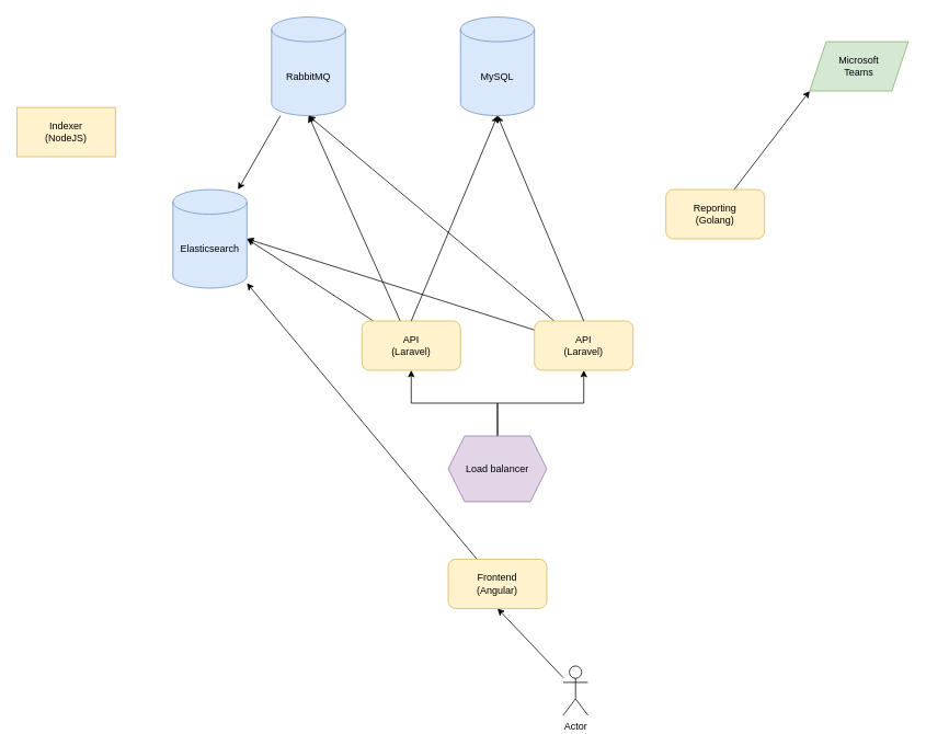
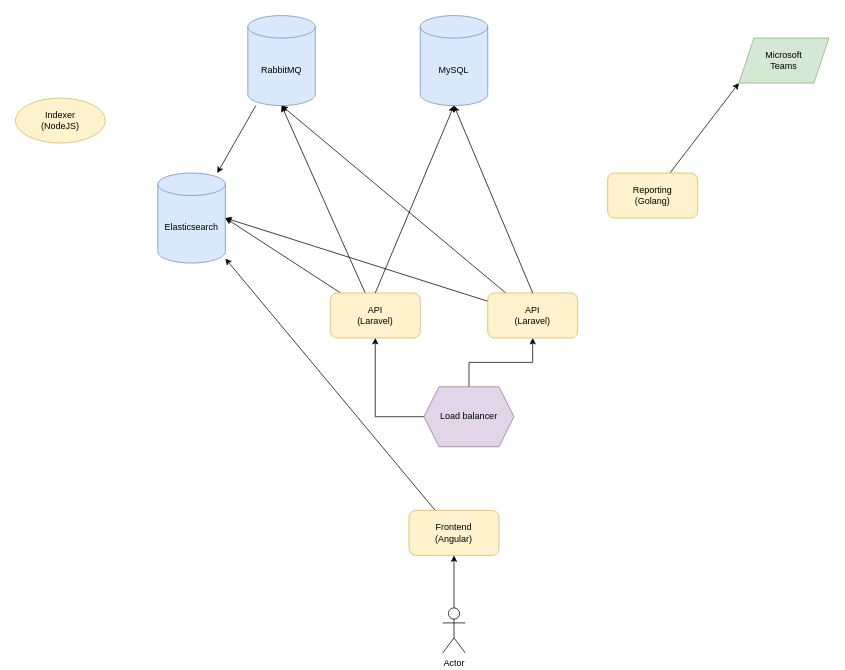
  <mxCell id="0" />
  <mxCell id="1" parent="0" />
  <mxCell id="2" value="Elasticsearch" style="shape=cylinder3;whiteSpace=wrap;html=1;boundedLbl=1;backgroundOutline=1;size=15;fillColor=#dae8fc;strokeColor=#6c8ebf;" vertex="1" parent="1"><mxGeometry x="210" y="230" width="90" height="120" as="geometry" /></mxCell>
  <mxCell id="3" value="MySQL" style="shape=cylinder3;whiteSpace=wrap;html=1;boundedLbl=1;backgroundOutline=1;size=15;fillColor=#dae8fc;strokeColor=#6c8ebf;" vertex="1" parent="1"><mxGeometry x="560" y="20" width="90" height="120" as="geometry" /></mxCell>
  <mxCell id="4" style="edgeStyle=none;rounded=0;orthogonalLoop=1;jettySize=auto;html=1;" edge="1" parent="1" source="5" target="2"><mxGeometry relative="1" as="geometry" /></mxCell>
  <mxCell id="5" value="RabbitMQ" style="shape=cylinder3;whiteSpace=wrap;html=1;boundedLbl=1;backgroundOutline=1;size=15;fillColor=#dae8fc;strokeColor=#6c8ebf;" vertex="1" parent="1"><mxGeometry x="330" y="20" width="90" height="120" as="geometry" /></mxCell>
  <mxCell id="6" style="edgeStyle=none;rounded=0;orthogonalLoop=1;jettySize=auto;html=1;entryX=0.5;entryY=1;entryDx=0;entryDy=0;" edge="1" parent="1" source="7" target="10"><mxGeometry relative="1" as="geometry" /></mxCell>
- <mxCell id="7" value="Actor" style="shape=umlActor;verticalLabelPosition=bottom;verticalAlign=top;html=1;outlineConnect=0;" vertex="1" parent="1"><mxGeometry x="685" y="810" width="30" height="60" as="geometry" /></mxCell>
+ <mxCell id="7" value="Actor" style="shape=umlActor;verticalLabelPosition=bottom;verticalAlign=top;html=1;outlineConnect=0;" vertex="1" parent="1"><mxGeometry x="590" y="810" width="30" height="60" as="geometry" /></mxCell>
  <mxCell id="8" value="Microsoft&lt;br&gt;Teams" style="shape=parallelogram;perimeter=parallelogramPerimeter;whiteSpace=wrap;html=1;fixedSize=1;fillColor=#d5e8d4;strokeColor=#82b366;" vertex="1" parent="1"><mxGeometry x="985" y="50" width="120" height="60" as="geometry" /></mxCell>
  <mxCell id="9" style="edgeStyle=none;rounded=0;orthogonalLoop=1;jettySize=auto;html=1;" edge="1" parent="1" source="10" target="2"><mxGeometry relative="1" as="geometry" /></mxCell>
  <mxCell id="10" value="Frontend&lt;br&gt;(Angular)" style="rounded=1;whiteSpace=wrap;html=1;fillColor=#fff2cc;strokeColor=#d6b656;" vertex="1" parent="1"><mxGeometry x="545" y="680" width="120" height="60" as="geometry" /></mxCell>
  <mxCell id="11" style="edgeStyle=none;rounded=0;orthogonalLoop=1;jettySize=auto;html=1;entryX=0.5;entryY=1;entryDx=0;entryDy=0;entryPerimeter=0;" edge="1" parent="1" source="13" target="5"><mxGeometry relative="1" as="geometry" /></mxCell>
  <mxCell id="12" style="edgeStyle=none;rounded=0;orthogonalLoop=1;jettySize=auto;html=1;entryX=1;entryY=0.5;entryDx=0;entryDy=0;entryPerimeter=0;" edge="1" parent="1" source="13" target="2"><mxGeometry relative="1" as="geometry" /></mxCell>
  <mxCell id="13" value="API&lt;br&gt;(Laravel)" style="rounded=1;whiteSpace=wrap;html=1;fillColor=#fff2cc;strokeColor=#d6b656;" vertex="1" parent="1"><mxGeometry x="440" y="390" width="120" height="60" as="geometry" /></mxCell>
  <mxCell id="14" style="edgeStyle=orthogonalEdgeStyle;rounded=0;orthogonalLoop=1;jettySize=auto;html=1;entryX=0.5;entryY=1;entryDx=0;entryDy=0;" edge="1" parent="1" source="16" target="13"><mxGeometry relative="1" as="geometry" /></mxCell>
  <mxCell id="15" style="edgeStyle=orthogonalEdgeStyle;rounded=0;orthogonalLoop=1;jettySize=auto;html=1;entryX=0.5;entryY=1;entryDx=0;entryDy=0;" edge="1" parent="1" source="16" target="19"><mxGeometry relative="1" as="geometry" /></mxCell>
- <mxCell id="16" value="Load balancer" style="shape=hexagon;perimeter=hexagonPerimeter2;whiteSpace=wrap;html=1;fixedSize=1;fillColor=#e1d5e7;strokeColor=#9673a6;" vertex="1" parent="1"><mxGeometry x="545" y="530" width="120" height="80" as="geometry" /></mxCell>
+ <mxCell id="16" value="Load balancer" style="shape=hexagon;perimeter=hexagonPerimeter2;whiteSpace=wrap;html=1;fixedSize=1;fillColor=#e1d5e7;strokeColor=#9673a6;" vertex="1" parent="1"><mxGeometry x="565" y="515" width="120" height="80" as="geometry" /></mxCell>
  <mxCell id="17" style="rounded=0;orthogonalLoop=1;jettySize=auto;html=1;entryX=0.5;entryY=1;entryDx=0;entryDy=0;entryPerimeter=0;" edge="1" parent="1" source="19" target="5"><mxGeometry relative="1" as="geometry" /></mxCell>
  <mxCell id="18" style="edgeStyle=none;rounded=0;orthogonalLoop=1;jettySize=auto;html=1;entryX=1;entryY=0.5;entryDx=0;entryDy=0;entryPerimeter=0;" edge="1" parent="1" source="19" target="2"><mxGeometry relative="1" as="geometry"><mxPoint x="310" y="310" as="targetPoint" /></mxGeometry></mxCell>
  <mxCell id="19" value="API&lt;br&gt;(Laravel)" style="rounded=1;whiteSpace=wrap;html=1;fillColor=#fff2cc;strokeColor=#d6b656;" vertex="1" parent="1"><mxGeometry x="650" y="390" width="120" height="60" as="geometry" /></mxCell>
  <mxCell id="20" value="" style="endArrow=classic;html=1;exitX=0.5;exitY=0;exitDx=0;exitDy=0;entryX=0.5;entryY=1;entryDx=0;entryDy=0;entryPerimeter=0;" edge="1" parent="1" source="19" target="3"><mxGeometry width="50" height="50" relative="1" as="geometry"><mxPoint x="720" y="380" as="sourcePoint" /><mxPoint x="770" y="330" as="targetPoint" /></mxGeometry></mxCell>
  <mxCell id="21" value="" style="endArrow=classic;html=1;entryX=0.5;entryY=1;entryDx=0;entryDy=0;entryPerimeter=0;exitX=0.5;exitY=0;exitDx=0;exitDy=0;" edge="1" parent="1" source="13" target="3"><mxGeometry width="50" height="50" relative="1" as="geometry"><mxPoint x="530" y="340" as="sourcePoint" /><mxPoint x="580" y="290" as="targetPoint" /></mxGeometry></mxCell>
- <mxCell id="22" value="Indexer&lt;br&gt;(NodeJS)" style="rounded=0;whiteSpace=wrap;html=1;fillColor=#fff2cc;strokeColor=#d6b656;" vertex="1" parent="1"><mxGeometry x="20" y="130" width="120" height="60" as="geometry" /></mxCell>
+ <mxCell id="22" value="Indexer&lt;br&gt;(NodeJS)" style="ellipse;whiteSpace=wrap;html=1;fillColor=#fff2cc;strokeColor=#d6b656;" vertex="1" parent="1"><mxGeometry x="20" y="130" width="120" height="60" as="geometry" /></mxCell>
  <mxCell id="23" style="edgeStyle=none;rounded=0;orthogonalLoop=1;jettySize=auto;html=1;entryX=0;entryY=1;entryDx=0;entryDy=0;" edge="1" parent="1" source="24" target="8"><mxGeometry relative="1" as="geometry" /></mxCell>
  <mxCell id="24" value="Reporting&lt;br&gt;(Golang)" style="rounded=1;whiteSpace=wrap;html=1;fillColor=#fff2cc;strokeColor=#d6b656;" vertex="1" parent="1"><mxGeometry x="810" y="230" width="120" height="60" as="geometry" /></mxCell>
